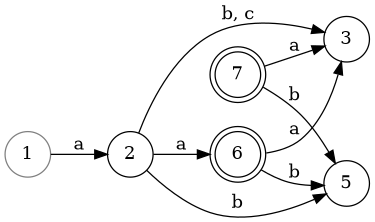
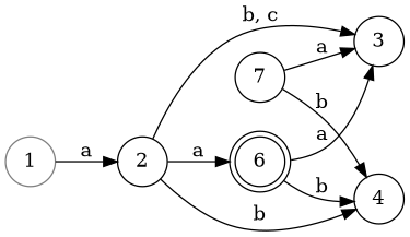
  digraph {
    rankdir=LR
    node [shape=circle]
    1 [color="#808080"]
    2
    6 [shape=doublecircle]
    3
-   4 [label=5]
-   7 [shape=doublecircle]
+   4
+   7
    1 -> 2 [label=a]
    2 -> 6 [label=a]
    2 -> 3 [label="b, c"]
    2 -> 4 [label=b]
    6 -> 3 [label=a]
    6 -> 4 [label=b]
    7 -> 3 [label=a]
    7 -> 4 [label=b]
  }
